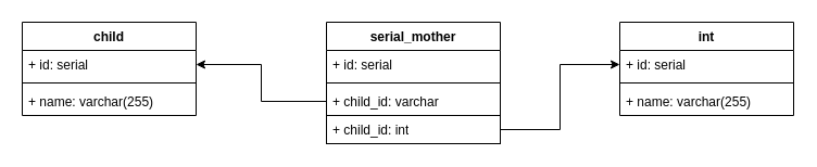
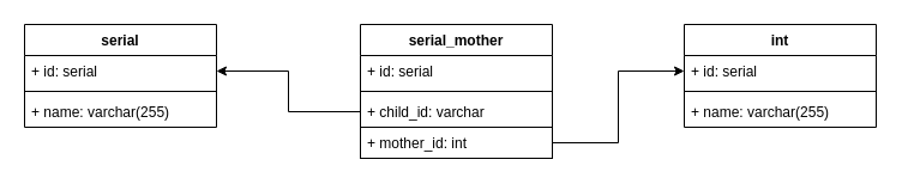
  <mxCell id="0" />
  <mxCell id="1" parent="0" />
  <mxCell id="2" value="serial_mother" style="swimlane;fontStyle=1;align=center;verticalAlign=top;childLayout=stackLayout;horizontal=1;startSize=26;horizontalStack=0;resizeParent=1;resizeParentMax=0;resizeLast=0;collapsible=1;marginBottom=0;whiteSpace=wrap;html=1;" vertex="1" parent="1"><mxGeometry x="300" y="20" width="160" height="112" as="geometry" /></mxCell>
  <mxCell id="3" value="+ id: serial" style="text;strokeColor=none;fillColor=none;align=left;verticalAlign=top;spacingLeft=4;spacingRight=4;overflow=hidden;rotatable=0;points=[[0,0.5],[1,0.5]];portConstraint=eastwest;whiteSpace=wrap;html=1;" vertex="1" parent="2"><mxGeometry y="26" width="160" height="26" as="geometry" /></mxCell>
  <mxCell id="4" value="" style="line;strokeWidth=1;fillColor=none;align=left;verticalAlign=middle;spacingTop=-1;spacingLeft=3;spacingRight=3;rotatable=0;labelPosition=right;points=[];portConstraint=eastwest;strokeColor=inherit;" vertex="1" parent="2"><mxGeometry y="52" width="160" height="8" as="geometry" /></mxCell>
  <mxCell id="5" value="+ child_id: varchar" style="text;strokeColor=none;fillColor=none;align=left;verticalAlign=top;spacingLeft=4;spacingRight=4;overflow=hidden;rotatable=0;points=[[0,0.5],[1,0.5]];portConstraint=eastwest;whiteSpace=wrap;html=1;" vertex="1" parent="2"><mxGeometry y="60" width="160" height="26" as="geometry" /></mxCell>
- <mxCell id="6" value="+&amp;nbsp;child_id: int" style="text;strokeColor=default;fillColor=none;align=left;verticalAlign=top;spacingLeft=4;spacingRight=4;overflow=hidden;rotatable=0;points=[[0,0.5],[1,0.5]];portConstraint=eastwest;whiteSpace=wrap;html=1;" vertex="1" parent="2"><mxGeometry y="86" width="160" height="26" as="geometry" /></mxCell>
- <mxCell id="7" value="child" style="swimlane;fontStyle=1;align=center;verticalAlign=top;childLayout=stackLayout;horizontal=1;startSize=26;horizontalStack=0;resizeParent=1;resizeParentMax=0;resizeLast=0;collapsible=1;marginBottom=0;whiteSpace=wrap;html=1;" vertex="1" parent="1"><mxGeometry x="20" y="20" width="160" height="86" as="geometry" /></mxCell>
+ <mxCell id="6" value="+&amp;nbsp;mother_id: int" style="text;strokeColor=default;fillColor=none;align=left;verticalAlign=top;spacingLeft=4;spacingRight=4;overflow=hidden;rotatable=0;points=[[0,0.5],[1,0.5]];portConstraint=eastwest;whiteSpace=wrap;html=1;" vertex="1" parent="2"><mxGeometry y="86" width="160" height="26" as="geometry" /></mxCell>
+ <mxCell id="7" value="serial" style="swimlane;fontStyle=1;align=center;verticalAlign=top;childLayout=stackLayout;horizontal=1;startSize=26;horizontalStack=0;resizeParent=1;resizeParentMax=0;resizeLast=0;collapsible=1;marginBottom=0;whiteSpace=wrap;html=1;" vertex="1" parent="1"><mxGeometry x="20" y="20" width="160" height="86" as="geometry" /></mxCell>
  <mxCell id="8" value="+ id: serial" style="text;strokeColor=none;fillColor=none;align=left;verticalAlign=top;spacingLeft=4;spacingRight=4;overflow=hidden;rotatable=0;points=[[0,0.5],[1,0.5]];portConstraint=eastwest;whiteSpace=wrap;html=1;" vertex="1" parent="7"><mxGeometry y="26" width="160" height="26" as="geometry" /></mxCell>
  <mxCell id="9" value="" style="line;strokeWidth=1;fillColor=none;align=left;verticalAlign=middle;spacingTop=-1;spacingLeft=3;spacingRight=3;rotatable=0;labelPosition=right;points=[];portConstraint=eastwest;strokeColor=inherit;" vertex="1" parent="7"><mxGeometry y="52" width="160" height="8" as="geometry" /></mxCell>
  <mxCell id="10" value="+ name: varchar(255)" style="text;strokeColor=none;fillColor=none;align=left;verticalAlign=top;spacingLeft=4;spacingRight=4;overflow=hidden;rotatable=0;points=[[0,0.5],[1,0.5]];portConstraint=eastwest;whiteSpace=wrap;html=1;" vertex="1" parent="7"><mxGeometry y="60" width="160" height="26" as="geometry" /></mxCell>
  <mxCell id="11" value="int" style="swimlane;fontStyle=1;align=center;verticalAlign=top;childLayout=stackLayout;horizontal=1;startSize=26;horizontalStack=0;resizeParent=1;resizeParentMax=0;resizeLast=0;collapsible=1;marginBottom=0;whiteSpace=wrap;html=1;" vertex="1" parent="1"><mxGeometry x="570" y="20" width="160" height="86" as="geometry" /></mxCell>
  <mxCell id="12" value="+ id: serial" style="text;strokeColor=none;fillColor=none;align=left;verticalAlign=top;spacingLeft=4;spacingRight=4;overflow=hidden;rotatable=0;points=[[0,0.5],[1,0.5]];portConstraint=eastwest;whiteSpace=wrap;html=1;" vertex="1" parent="11"><mxGeometry y="26" width="160" height="26" as="geometry" /></mxCell>
  <mxCell id="13" value="" style="line;strokeWidth=1;fillColor=none;align=left;verticalAlign=middle;spacingTop=-1;spacingLeft=3;spacingRight=3;rotatable=0;labelPosition=right;points=[];portConstraint=eastwest;strokeColor=inherit;" vertex="1" parent="11"><mxGeometry y="52" width="160" height="8" as="geometry" /></mxCell>
  <mxCell id="14" value="+ name: varchar(255)" style="text;strokeColor=none;fillColor=none;align=left;verticalAlign=top;spacingLeft=4;spacingRight=4;overflow=hidden;rotatable=0;points=[[0,0.5],[1,0.5]];portConstraint=eastwest;whiteSpace=wrap;html=1;" vertex="1" parent="11"><mxGeometry y="60" width="160" height="26" as="geometry" /></mxCell>
  <mxCell id="15" style="edgeStyle=orthogonalEdgeStyle;rounded=0;orthogonalLoop=1;jettySize=auto;html=1;exitX=0;exitY=0.5;exitDx=0;exitDy=0;entryX=1;entryY=0.5;entryDx=0;entryDy=0;" edge="1" parent="1" source="5" target="8"><mxGeometry relative="1" as="geometry" /></mxCell>
  <mxCell id="16" style="edgeStyle=orthogonalEdgeStyle;rounded=0;orthogonalLoop=1;jettySize=auto;html=1;exitX=1;exitY=0.5;exitDx=0;exitDy=0;entryX=0;entryY=0.5;entryDx=0;entryDy=0;" edge="1" parent="1" source="6" target="12"><mxGeometry relative="1" as="geometry" /></mxCell>
